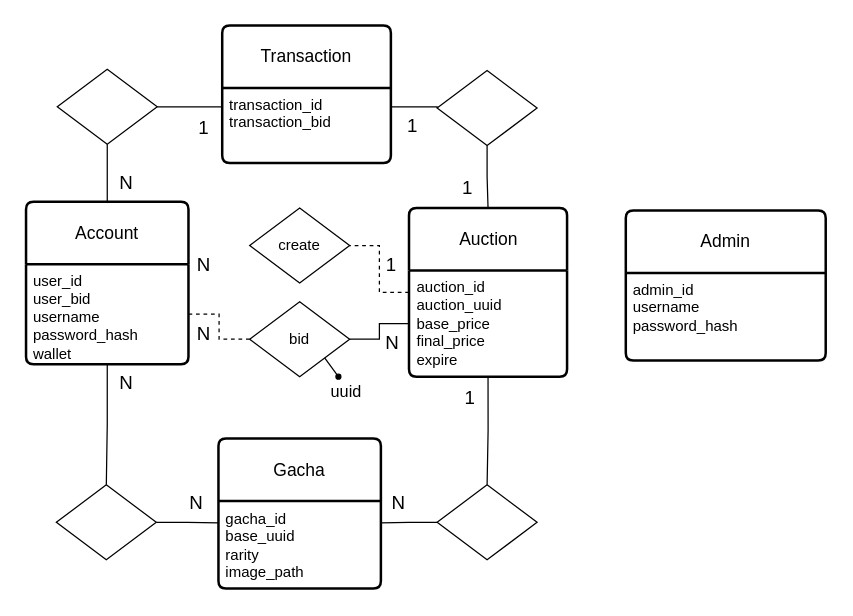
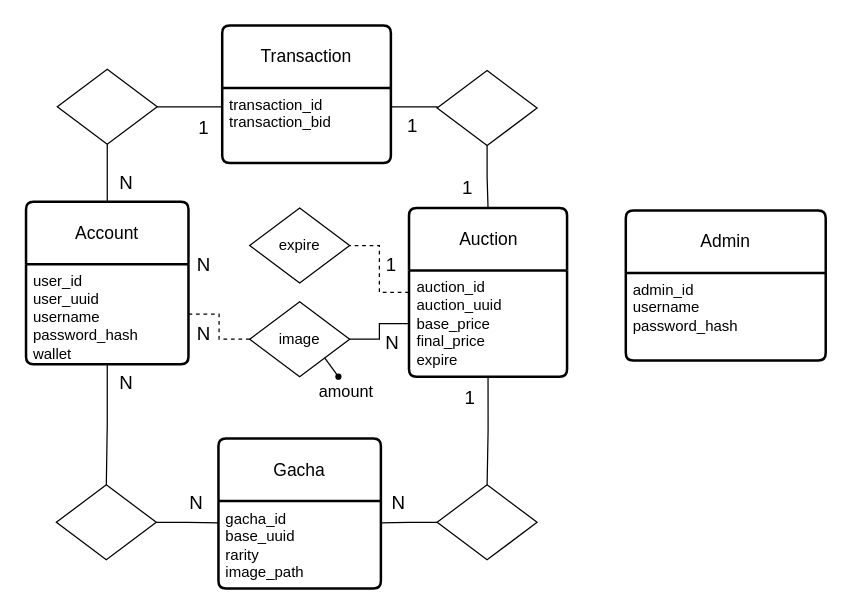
  <mxCell id="0" />
  <mxCell id="1" parent="0" />
  <mxCell id="2" value="Account" style="swimlane;childLayout=stackLayout;horizontal=1;startSize=50;horizontalStack=0;rounded=1;fontSize=14;fontStyle=0;strokeWidth=2;resizeParent=0;resizeLast=1;shadow=0;dashed=0;align=center;arcSize=4;whiteSpace=wrap;html=1;" vertex="1" parent="1"><mxGeometry x="20" y="161" width="130" height="130" as="geometry"><mxRectangle x="120" y="300" width="70" height="50" as="alternateBounds" /></mxGeometry></mxCell>
- <mxCell id="3" value="&lt;div&gt;user_id&lt;/div&gt;&lt;div&gt;user_bid&lt;/div&gt;&lt;div&gt;username&lt;/div&gt;&lt;div&gt;password_hash&lt;/div&gt;&lt;div&gt;wallet&lt;br&gt;&lt;/div&gt;&lt;div&gt;&lt;br&gt;&lt;/div&gt;" style="align=left;strokeColor=none;fillColor=none;spacingLeft=4;fontSize=12;verticalAlign=top;resizable=0;rotatable=0;part=1;html=1;" vertex="1" parent="2"><mxGeometry y="50" width="130" height="80" as="geometry" /></mxCell>
+ <mxCell id="3" value="&lt;div&gt;user_id&lt;/div&gt;&lt;div&gt;user_uuid&lt;/div&gt;&lt;div&gt;username&lt;/div&gt;&lt;div&gt;password_hash&lt;/div&gt;&lt;div&gt;wallet&lt;br&gt;&lt;/div&gt;&lt;div&gt;&lt;br&gt;&lt;/div&gt;" style="align=left;strokeColor=none;fillColor=none;spacingLeft=4;fontSize=12;verticalAlign=top;resizable=0;rotatable=0;part=1;html=1;" vertex="1" parent="2"><mxGeometry y="50" width="130" height="80" as="geometry" /></mxCell>
  <mxCell id="4" style="edgeStyle=orthogonalEdgeStyle;rounded=0;orthogonalLoop=1;jettySize=auto;html=1;exitX=0.5;exitY=1;exitDx=0;exitDy=0;entryX=0.5;entryY=1;entryDx=0;entryDy=0;endArrow=none;endFill=0;" edge="1" parent="1" source="17" target="36"><mxGeometry relative="1" as="geometry"><mxPoint x="389" y="286" as="sourcePoint" /><mxPoint x="389" y="331" as="targetPoint" /></mxGeometry></mxCell>
  <mxCell id="5" style="edgeStyle=orthogonalEdgeStyle;rounded=0;orthogonalLoop=1;jettySize=auto;html=1;entryX=0.5;entryY=1;entryDx=0;entryDy=0;endArrow=none;endFill=0;" edge="1" parent="1" source="3" target="40"><mxGeometry relative="1" as="geometry"><mxPoint x="85" y="341" as="targetPoint" /></mxGeometry></mxCell>
  <mxCell id="6" value="N" style="text;html=1;align=center;verticalAlign=middle;resizable=0;points=[];autosize=1;strokeColor=none;fillColor=none;fontSize=15;" vertex="1" parent="1"><mxGeometry x="140.75" y="385.5" width="30" height="30" as="geometry" /></mxCell>
  <mxCell id="7" value="N" style="text;html=1;align=center;verticalAlign=middle;resizable=0;points=[];autosize=1;strokeColor=none;fillColor=none;fontSize=15;" vertex="1" parent="1"><mxGeometry x="85" y="290" width="30" height="30" as="geometry" /></mxCell>
- <mxCell id="8" value="create" style="shape=rhombus;perimeter=rhombusPerimeter;whiteSpace=wrap;html=1;align=center;direction=west;" vertex="1" parent="1"><mxGeometry x="199" y="166" width="80" height="60" as="geometry" /></mxCell>
+ <mxCell id="8" value="expire" style="shape=rhombus;perimeter=rhombusPerimeter;whiteSpace=wrap;html=1;align=center;direction=west;" vertex="1" parent="1"><mxGeometry x="199" y="166" width="80" height="60" as="geometry" /></mxCell>
  <mxCell id="9" value="N" style="text;html=1;align=center;verticalAlign=middle;resizable=0;points=[];autosize=1;strokeColor=none;fillColor=none;fontSize=15;" vertex="1" parent="1"><mxGeometry x="147" y="196" width="30" height="30" as="geometry" /></mxCell>
  <mxCell id="10" value="1" style="text;html=1;align=center;verticalAlign=middle;resizable=0;points=[];autosize=1;strokeColor=none;fillColor=none;fontSize=15;" vertex="1" parent="1"><mxGeometry x="296.5" y="196" width="30" height="30" as="geometry" /></mxCell>
  <mxCell id="11" value="1" style="text;html=1;align=center;verticalAlign=middle;resizable=0;points=[];autosize=1;strokeColor=none;fillColor=none;fontSize=15;" vertex="1" parent="1"><mxGeometry x="360" y="302" width="30" height="30" as="geometry" /></mxCell>
  <mxCell id="12" value="N" style="text;html=1;align=center;verticalAlign=middle;resizable=0;points=[];autosize=1;strokeColor=none;fillColor=none;fontSize=15;" vertex="1" parent="1"><mxGeometry x="303.25" y="385.5" width="30" height="30" as="geometry" /></mxCell>
  <mxCell id="13" value="Gacha" style="swimlane;childLayout=stackLayout;horizontal=1;startSize=50;horizontalStack=0;rounded=1;fontSize=14;fontStyle=0;strokeWidth=2;resizeParent=0;resizeLast=1;shadow=0;dashed=0;align=center;arcSize=4;whiteSpace=wrap;html=1;" vertex="1" parent="1"><mxGeometry x="174" y="350.5" width="130" height="120" as="geometry"><mxRectangle x="120" y="300" width="70" height="50" as="alternateBounds" /></mxGeometry></mxCell>
  <mxCell id="14" value="&lt;div&gt;gacha_id&lt;/div&gt;&lt;div&gt;base_uuid&lt;/div&gt;&lt;div&gt;rarity&lt;/div&gt;&lt;div&gt;image_path&lt;br&gt;&lt;/div&gt;" style="align=left;strokeColor=none;fillColor=none;spacingLeft=4;fontSize=12;verticalAlign=top;resizable=0;rotatable=0;part=1;html=1;" vertex="1" parent="13"><mxGeometry y="50" width="130" height="70" as="geometry" /></mxCell>
  <mxCell id="15" style="edgeStyle=orthogonalEdgeStyle;rounded=0;orthogonalLoop=1;jettySize=auto;html=1;exitX=0;exitY=0.5;exitDx=0;exitDy=0;entryX=0;entryY=0.5;entryDx=0;entryDy=0;endArrow=none;endFill=0;dashed=1;" edge="1" parent="1" source="16" target="8"><mxGeometry relative="1" as="geometry" /></mxCell>
  <mxCell id="16" value="Auction" style="swimlane;childLayout=stackLayout;horizontal=1;startSize=50;horizontalStack=0;rounded=1;fontSize=14;fontStyle=0;strokeWidth=2;resizeParent=0;resizeLast=1;shadow=0;dashed=0;align=center;arcSize=4;whiteSpace=wrap;html=1;" vertex="1" parent="1"><mxGeometry x="326.5" y="166" width="126.5" height="135" as="geometry" /></mxCell>
  <mxCell id="17" value="&lt;div&gt;auction_id&lt;/div&gt;&lt;div&gt;auction_uuid&lt;/div&gt;&lt;div&gt;base_price&lt;/div&gt;&lt;div&gt;final_price&lt;br&gt;&lt;/div&gt;&lt;div&gt;expire&lt;br&gt;&lt;/div&gt;" style="align=left;strokeColor=none;fillColor=none;spacingLeft=4;fontSize=12;verticalAlign=top;resizable=0;rotatable=0;part=1;html=1;" vertex="1" parent="16"><mxGeometry y="50" width="126.5" height="85" as="geometry" /></mxCell>
  <mxCell id="18" value="Transaction" style="swimlane;childLayout=stackLayout;horizontal=1;startSize=50;horizontalStack=0;rounded=1;fontSize=14;fontStyle=0;strokeWidth=2;resizeParent=0;resizeLast=1;shadow=0;dashed=0;align=center;arcSize=4;whiteSpace=wrap;html=1;" vertex="1" parent="1"><mxGeometry x="177" y="20" width="135" height="110" as="geometry" /></mxCell>
  <mxCell id="19" value="&lt;div&gt;transaction_id&lt;/div&gt;&lt;div&gt;transaction_bid&lt;br&gt;&lt;/div&gt;" style="align=left;strokeColor=none;fillColor=none;spacingLeft=4;fontSize=12;verticalAlign=top;resizable=0;rotatable=0;part=1;html=1;" vertex="1" parent="18"><mxGeometry y="50" width="135" height="60" as="geometry" /></mxCell>
  <mxCell id="20" style="edgeStyle=orthogonalEdgeStyle;rounded=0;orthogonalLoop=1;jettySize=auto;html=1;exitX=0.5;exitY=0;exitDx=0;exitDy=0;entryX=0.5;entryY=0;entryDx=0;entryDy=0;endArrow=none;endFill=0;" edge="1" parent="1" source="42" target="2"><mxGeometry relative="1" as="geometry"><mxPoint x="85" y="131" as="sourcePoint" /></mxGeometry></mxCell>
  <mxCell id="21" style="edgeStyle=orthogonalEdgeStyle;rounded=0;orthogonalLoop=1;jettySize=auto;html=1;entryX=0.5;entryY=0;entryDx=0;entryDy=0;endArrow=none;endFill=0;exitX=0.5;exitY=0;exitDx=0;exitDy=0;" edge="1" parent="1" source="34" target="16"><mxGeometry relative="1" as="geometry"><mxPoint x="389" y="1" as="sourcePoint" /></mxGeometry></mxCell>
  <mxCell id="22" style="edgeStyle=orthogonalEdgeStyle;rounded=0;orthogonalLoop=1;jettySize=auto;html=1;exitX=1;exitY=0.25;exitDx=0;exitDy=0;entryX=1;entryY=0.5;entryDx=0;entryDy=0;endArrow=none;endFill=0;" edge="1" parent="1" source="19" target="34"><mxGeometry relative="1" as="geometry"><mxPoint x="349" y="86" as="targetPoint" /></mxGeometry></mxCell>
  <mxCell id="23" value="&lt;div style=&quot;font-size: 15px;&quot;&gt;1&lt;/div&gt;" style="text;html=1;align=center;verticalAlign=middle;resizable=0;points=[];autosize=1;strokeColor=none;fillColor=none;fontSize=15;" vertex="1" parent="1"><mxGeometry x="313.5" y="85" width="30" height="30" as="geometry" /></mxCell>
  <mxCell id="24" value="1" style="text;html=1;align=center;verticalAlign=middle;resizable=0;points=[];autosize=1;strokeColor=none;fillColor=none;fontSize=15;" vertex="1" parent="1"><mxGeometry x="358" y="134" width="30" height="30" as="geometry" /></mxCell>
  <mxCell id="25" value="N" style="text;html=1;align=center;verticalAlign=middle;resizable=0;points=[];autosize=1;strokeColor=none;fillColor=none;fontSize=15;" vertex="1" parent="1"><mxGeometry x="85" y="130" width="30" height="30" as="geometry" /></mxCell>
  <mxCell id="26" value="1" style="text;html=1;align=center;verticalAlign=middle;resizable=0;points=[];autosize=1;strokeColor=none;fillColor=none;fontSize=15;" vertex="1" parent="1"><mxGeometry x="147" y="86" width="30" height="30" as="geometry" /></mxCell>
  <mxCell id="27" style="edgeStyle=orthogonalEdgeStyle;rounded=0;orthogonalLoop=1;jettySize=auto;html=1;exitX=1;exitY=0.5;exitDx=0;exitDy=0;entryX=1;entryY=0.5;entryDx=0;entryDy=0;endArrow=none;endFill=0;dashed=1;" edge="1" parent="1" source="3" target="30"><mxGeometry relative="1" as="geometry"><mxPoint x="199" y="276" as="targetPoint" /></mxGeometry></mxCell>
  <mxCell id="28" style="edgeStyle=orthogonalEdgeStyle;rounded=0;orthogonalLoop=1;jettySize=auto;html=1;exitX=0;exitY=0.5;exitDx=0;exitDy=0;entryX=0;entryY=0.5;entryDx=0;entryDy=0;endArrow=none;endFill=0;" edge="1" parent="1" source="17" target="30"><mxGeometry relative="1" as="geometry"><mxPoint x="279" y="276" as="targetPoint" /></mxGeometry></mxCell>
  <mxCell id="29" value="N" style="text;html=1;align=center;verticalAlign=middle;resizable=0;points=[];autosize=1;strokeColor=none;fillColor=none;fontSize=15;" vertex="1" parent="1"><mxGeometry x="147" y="251" width="30" height="30" as="geometry" /></mxCell>
- <mxCell id="30" value="bid" style="shape=rhombus;perimeter=rhombusPerimeter;whiteSpace=wrap;html=1;align=center;direction=west;" vertex="1" parent="1"><mxGeometry x="199" y="241" width="80" height="60" as="geometry" /></mxCell>
+ <mxCell id="30" value="image" style="shape=rhombus;perimeter=rhombusPerimeter;whiteSpace=wrap;html=1;align=center;direction=west;" vertex="1" parent="1"><mxGeometry x="199" y="241" width="80" height="60" as="geometry" /></mxCell>
  <mxCell id="31" value="N" style="text;html=1;align=center;verticalAlign=middle;resizable=0;points=[];autosize=1;strokeColor=none;fillColor=none;fontSize=15;" vertex="1" parent="1"><mxGeometry x="298" y="258" width="30" height="30" as="geometry" /></mxCell>
  <mxCell id="32" value="" style="endArrow=oval;html=1;rounded=0;exitX=0;exitY=0;exitDx=0;exitDy=0;endFill=1;strokeWidth=1;endSize=4;" edge="1" parent="1" source="30"><mxGeometry width="50" height="50" relative="1" as="geometry"><mxPoint x="240" y="321" as="sourcePoint" /><mxPoint x="270" y="301" as="targetPoint" /><Array as="points" /></mxGeometry></mxCell>
- <mxCell id="33" value="uuid" style="text;html=1;align=center;verticalAlign=middle;resizable=0;points=[];autosize=1;strokeColor=none;fillColor=none;fontSize=13;" vertex="1" parent="1"><mxGeometry x="241" y="298" width="70" height="30" as="geometry" /></mxCell>
+ <mxCell id="33" value="amount" style="text;html=1;align=center;verticalAlign=middle;resizable=0;points=[];autosize=1;strokeColor=none;fillColor=none;fontSize=13;" vertex="1" parent="1"><mxGeometry x="241" y="298" width="70" height="30" as="geometry" /></mxCell>
  <mxCell id="34" value="" style="shape=rhombus;perimeter=rhombusPerimeter;whiteSpace=wrap;html=1;align=center;direction=west;" vertex="1" parent="1"><mxGeometry x="349" y="56" width="80" height="60" as="geometry" /></mxCell>
  <mxCell id="35" style="edgeStyle=orthogonalEdgeStyle;rounded=0;orthogonalLoop=1;jettySize=auto;html=1;exitX=1;exitY=0.5;exitDx=0;exitDy=0;entryX=1;entryY=0.25;entryDx=0;entryDy=0;endArrow=none;endFill=0;" edge="1" parent="1" source="36" target="14"><mxGeometry relative="1" as="geometry" /></mxCell>
  <mxCell id="36" value="" style="shape=rhombus;perimeter=rhombusPerimeter;whiteSpace=wrap;html=1;align=center;direction=west;" vertex="1" parent="1"><mxGeometry x="349" y="387.5" width="80" height="60" as="geometry" /></mxCell>
  <mxCell id="37" value="Admin" style="swimlane;childLayout=stackLayout;horizontal=1;startSize=50;horizontalStack=0;rounded=1;fontSize=14;fontStyle=0;strokeWidth=2;resizeParent=0;resizeLast=1;shadow=0;dashed=0;align=center;arcSize=4;whiteSpace=wrap;html=1;" vertex="1" parent="1"><mxGeometry x="500" y="168" width="160" height="120" as="geometry" /></mxCell>
  <mxCell id="38" value="&lt;div&gt;admin_id&lt;/div&gt;&lt;div&gt;username&lt;/div&gt;&lt;div&gt;password_hash&lt;br&gt;&lt;/div&gt;" style="align=left;strokeColor=none;fillColor=none;spacingLeft=4;fontSize=12;verticalAlign=top;resizable=0;rotatable=0;part=1;html=1;" vertex="1" parent="37"><mxGeometry y="50" width="160" height="70" as="geometry" /></mxCell>
  <mxCell id="39" style="edgeStyle=orthogonalEdgeStyle;rounded=0;orthogonalLoop=1;jettySize=auto;html=1;exitX=0;exitY=0.5;exitDx=0;exitDy=0;entryX=0;entryY=0.25;entryDx=0;entryDy=0;endArrow=none;endFill=0;" edge="1" parent="1" source="40" target="14"><mxGeometry relative="1" as="geometry" /></mxCell>
  <mxCell id="40" value="" style="shape=rhombus;perimeter=rhombusPerimeter;whiteSpace=wrap;html=1;align=center;direction=west;" vertex="1" parent="1"><mxGeometry x="44.25" y="387.5" width="80" height="60" as="geometry" /></mxCell>
  <mxCell id="41" style="edgeStyle=orthogonalEdgeStyle;rounded=0;orthogonalLoop=1;jettySize=auto;html=1;exitX=0;exitY=0.5;exitDx=0;exitDy=0;entryX=0;entryY=0.25;entryDx=0;entryDy=0;endArrow=none;endFill=0;" edge="1" parent="1" source="42" target="19"><mxGeometry relative="1" as="geometry" /></mxCell>
  <mxCell id="42" value="" style="shape=rhombus;perimeter=rhombusPerimeter;whiteSpace=wrap;html=1;align=center;direction=west;" vertex="1" parent="1"><mxGeometry x="45" y="55" width="80" height="60" as="geometry" /></mxCell>
